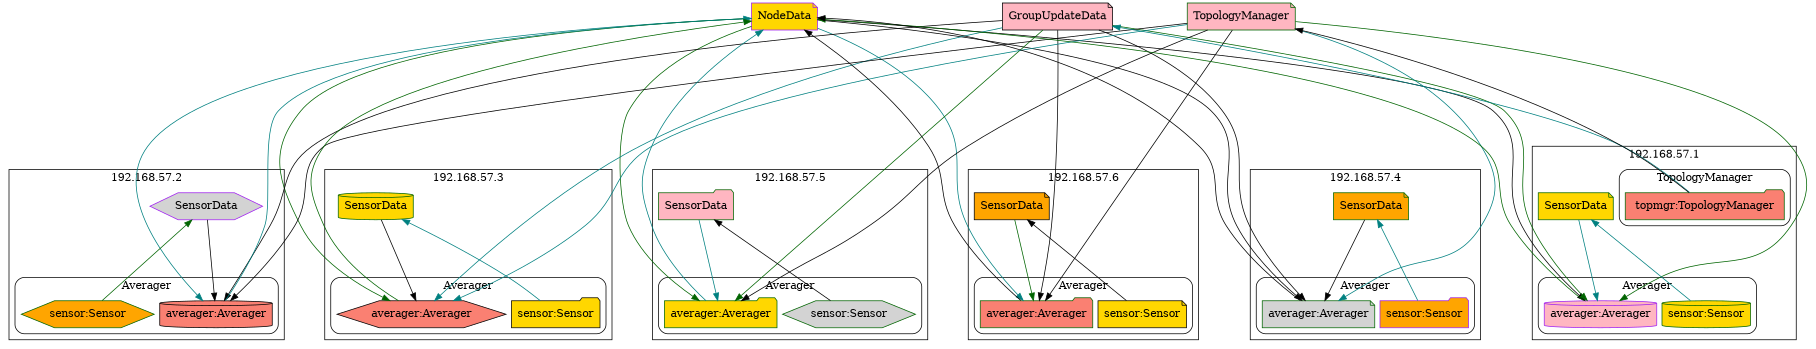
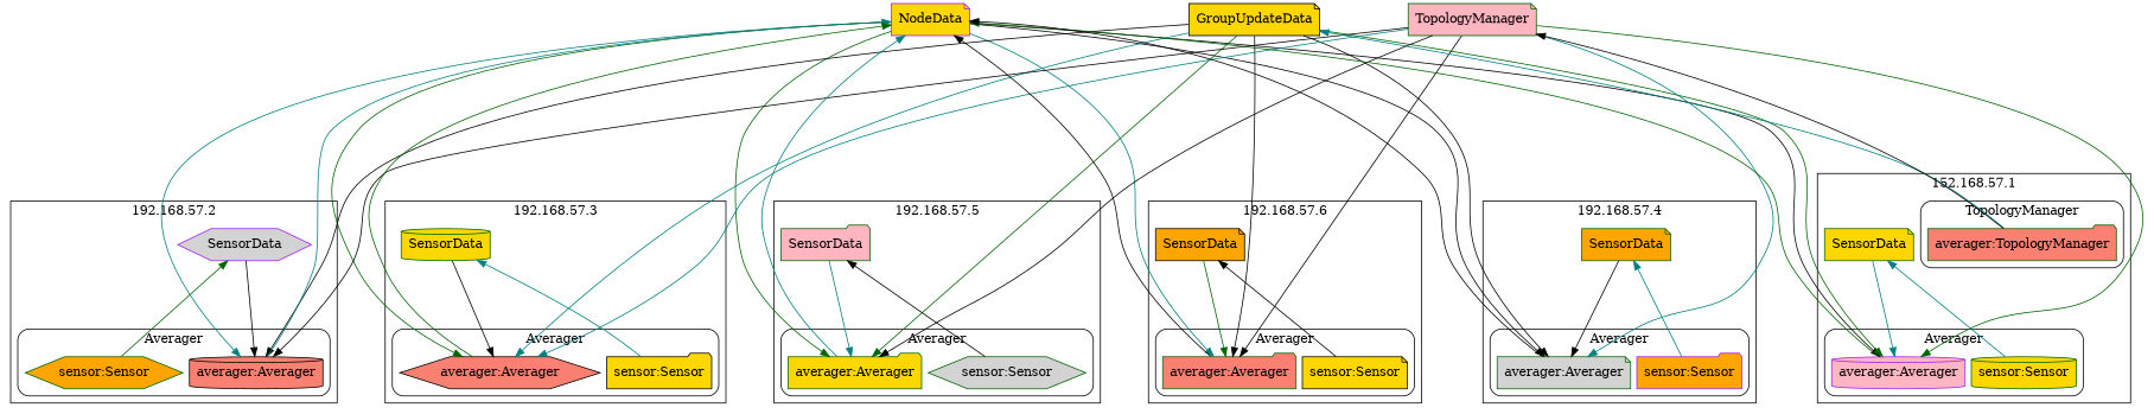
  digraph {
    nodesep=0.1
    rankdir=TB
    ranksep=1.5
    node [color=darkgreen fillcolor=gold shape=note style=filled rank=max]
    edge [color=black]
    NodeData [color=purple rank=""]
-   GroupUpdateData [color=black fillcolor=lightpink rank=""]
+   GroupUpdateData [color=black rank=""]
    n3 [fillcolor=lightpink label=TopologyManager rank=""]
    n4 [color=purple fillcolor=lightgrey label=SensorData shape=hexagon rank=""]
    n5 [fillcolor=orange label="sensor:Sensor" shape=hexagon]
    n6 [color=black fillcolor=salmon label="averager:Averager" shape=cylinder]
    n7 [label=SensorData rank=""]
    n8 [label="sensor:Sensor" shape=cylinder]
    n9 [color=purple fillcolor=lightpink label="averager:Averager" shape=cylinder]
-   n10 [fillcolor=salmon label="topmgr:TopologyManager" shape=folder]
+   n10 [fillcolor=salmon label="averager:TopologyManager" shape=folder]
    n11 [label=SensorData shape=cylinder rank=""]
    n12 [color=black label="sensor:Sensor" shape=folder]
    n13 [color=black fillcolor=salmon label="averager:Averager" shape=hexagon]
    n14 [fillcolor=lightpink label=SensorData shape=folder rank=""]
    n15 [fillcolor=lightgrey label="sensor:Sensor" shape=hexagon]
    n16 [label="averager:Averager" shape=folder]
    n17 [color=black fillcolor=orange label=SensorData rank=""]
    n18 [color=black label="sensor:Sensor"]
    n19 [fillcolor=salmon label="averager:Averager" shape=folder]
    n20 [color=purple fillcolor=orange label="sensor:Sensor" shape=folder]
    n21 [fillcolor=lightgrey label="averager:Averager"]
    n22 [fillcolor=orange label=SensorData rank=""]
    subgraph sub_1 {
      rank=min
      NodeData
      GroupUpdateData
      n3
    }
    subgraph cluster_2 {
      label="192.168.57.2"
      rank=max
      rankdir=BT
      subgraph sub_3 {
        label="192.168.57.2"
        rank=min
        rankdir=BT
        n4
      }
      subgraph cluster_4 {
        label=Averager
        rank=max
        rankdir=BT
        style=rounded
        n5
        n6
      }
    }
    subgraph cluster_5 {
-     label="192.168.57.1"
+     label="152.168.57.1"
      rank=max
      rankdir=BT
      subgraph sub_6 {
        label="192.168.57.1"
        rank=min
        rankdir=BT
        n7
      }
      subgraph cluster_7 {
        label=Averager
        rank=max
        rankdir=BT
        style=rounded
        n8
        n9
      }
      subgraph cluster_8 {
        label=TopologyManager
        rank=max
        rankdir=BT
        style=rounded
        n10
      }
    }
    subgraph cluster_9 {
      label="192.168.57.3"
      rank=max
      rankdir=BT
      subgraph sub_10 {
        label="192.168.57.3"
        rank=min
        rankdir=BT
        n11
      }
      subgraph cluster_11 {
        label=Averager
        rank=max
        rankdir=BT
        style=rounded
        n12
        n13
      }
    }
    subgraph cluster_12 {
      label="192.168.57.5"
      rank=max
      rankdir=BT
      subgraph sub_13 {
        label="192.168.57.5"
        rank=min
        rankdir=BT
        n14
      }
      subgraph cluster_14 {
        label=Averager
        rank=max
        rankdir=BT
        style=rounded
        n15
        n16
      }
    }
    subgraph cluster_15 {
      label="192.168.57.6"
      rank=max
      rankdir=BT
      subgraph sub_16 {
        label="192.168.57.6"
        rank=min
        rankdir=BT
        n17
      }
      subgraph cluster_17 {
        label=Averager
        rank=max
        rankdir=BT
        style=rounded
        n18
        n19
      }
    }
    subgraph cluster_18 {
      label="192.168.57.4"
      rank=max
      rankdir=BT
      subgraph cluster_19 {
        label=Averager
        rank=max
        rankdir=BT
        style=rounded
        n20
        n21
      }
      subgraph sub_20 {
        label="192.168.57.4"
        rank=min
        rankdir=BT
        n22
      }
    }
    NodeData -> n6 [color=teal]
    NodeData -> n9
    NodeData -> n13 [color=darkgreen]
    NodeData -> n16 [color=darkgreen]
    NodeData -> n19 [color=teal]
    NodeData -> n21
    GroupUpdateData -> n6
    GroupUpdateData -> n9 [color=darkgreen]
    GroupUpdateData -> n13 [color=teal]
    GroupUpdateData -> n16 [color=darkgreen]
    GroupUpdateData -> n19
    GroupUpdateData -> n21
    n3 -> n6
    n3 -> n9 [color=darkgreen]
    n3 -> n13 [color=teal]
    n3 -> n16
    n3 -> n19
    n3 -> n21 [color=teal]
    n4 -> n6
    n5 -> n4 [color=darkgreen]
    n6 -> NodeData [color=teal]
    n7 -> n9 [color=teal]
    n8 -> n7 [color=teal]
    n9 -> NodeData [color=darkgreen]
    n10 -> GroupUpdateData [color=teal]
    n10 -> n3
    n11 -> n13
    n12 -> n11 [color=teal]
    n13 -> NodeData [color=darkgreen]
    n14 -> n16 [color=teal]
    n15 -> n14
    n16 -> NodeData [color=teal]
    n17 -> n19 [color=darkgreen]
    n18 -> n17
    n19 -> NodeData
    n20 -> n22 [color=teal]
    n21 -> NodeData
    n22 -> n21
  }
